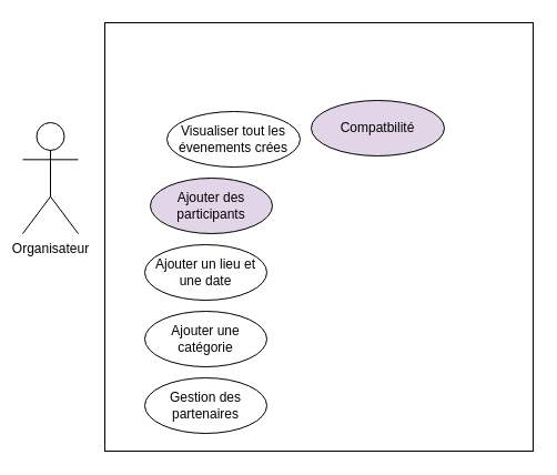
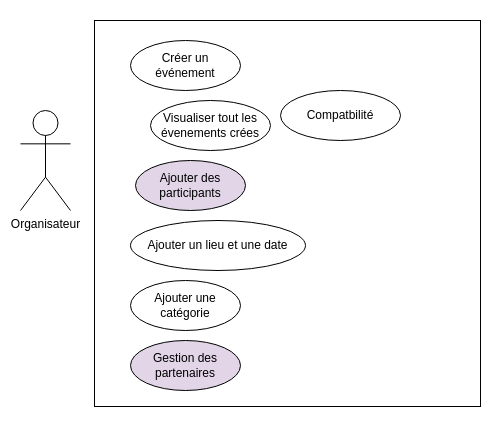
  <mxCell id="0" />
  <mxCell id="1" parent="0" />
  <mxCell id="2" value="" style="whiteSpace=wrap;html=1;aspect=fixed;" parent="1" vertex="1"><mxGeometry x="94" y="20" width="386" height="386" as="geometry" /></mxCell>
  <mxCell id="3" value="Organisateur" style="shape=umlActor;verticalLabelPosition=bottom;verticalAlign=top;html=1;outlineConnect=0;" vertex="1" parent="1"><mxGeometry x="20" y="110" width="50" height="100" as="geometry" /></mxCell>
+ <mxCell id="4" value="Créer un événement" style="ellipse;whiteSpace=wrap;html=1;" vertex="1" parent="1"><mxGeometry x="130" y="40" width="110" height="50" as="geometry" /></mxCell>
  <mxCell id="5" value="&lt;div align=&quot;center&quot;&gt;Visualiser tout les évenements crées&lt;/div&gt;" style="ellipse;whiteSpace=wrap;html=1;align=center;" vertex="1" parent="1"><mxGeometry x="150" y="100" width="120" height="50" as="geometry" /></mxCell>
  <mxCell id="6" value="Ajouter des participants" style="ellipse;whiteSpace=wrap;html=1;fillColor=#e1d5e7;" vertex="1" parent="1"><mxGeometry x="135" y="160" width="110" height="50" as="geometry" /></mxCell>
- <mxCell id="7" value="Ajouter un lieu et une date" style="ellipse;whiteSpace=wrap;html=1;" vertex="1" parent="1"><mxGeometry x="130" y="220" width="110" height="50" as="geometry" /></mxCell>
+ <mxCell id="7" value="Ajouter un lieu et une date" style="ellipse;whiteSpace=wrap;html=1;" vertex="1" parent="1"><mxGeometry x="130" y="220" width="175" height="50" as="geometry" /></mxCell>
  <mxCell id="8" value="Ajouter une catégorie" style="ellipse;whiteSpace=wrap;html=1;" vertex="1" parent="1"><mxGeometry x="130" y="280" width="110" height="50" as="geometry" /></mxCell>
- <mxCell id="9" value="Gestion des partenaires" style="ellipse;whiteSpace=wrap;html=1;" vertex="1" parent="1"><mxGeometry x="130" y="340" width="110" height="50" as="geometry" /></mxCell>
- <mxCell id="10" value="Compatbilité" style="ellipse;whiteSpace=wrap;html=1;align=center;fillColor=#e1d5e7;" vertex="1" parent="1"><mxGeometry x="280" y="90" width="120" height="50" as="geometry" /></mxCell>
+ <mxCell id="9" value="Gestion des partenaires" style="ellipse;whiteSpace=wrap;html=1;fillColor=#e1d5e7;" vertex="1" parent="1"><mxGeometry x="130" y="340" width="110" height="50" as="geometry" /></mxCell>
+ <mxCell id="10" value="Compatbilité" style="ellipse;whiteSpace=wrap;html=1;align=center;" vertex="1" parent="1"><mxGeometry x="280" y="90" width="120" height="50" as="geometry" /></mxCell>
